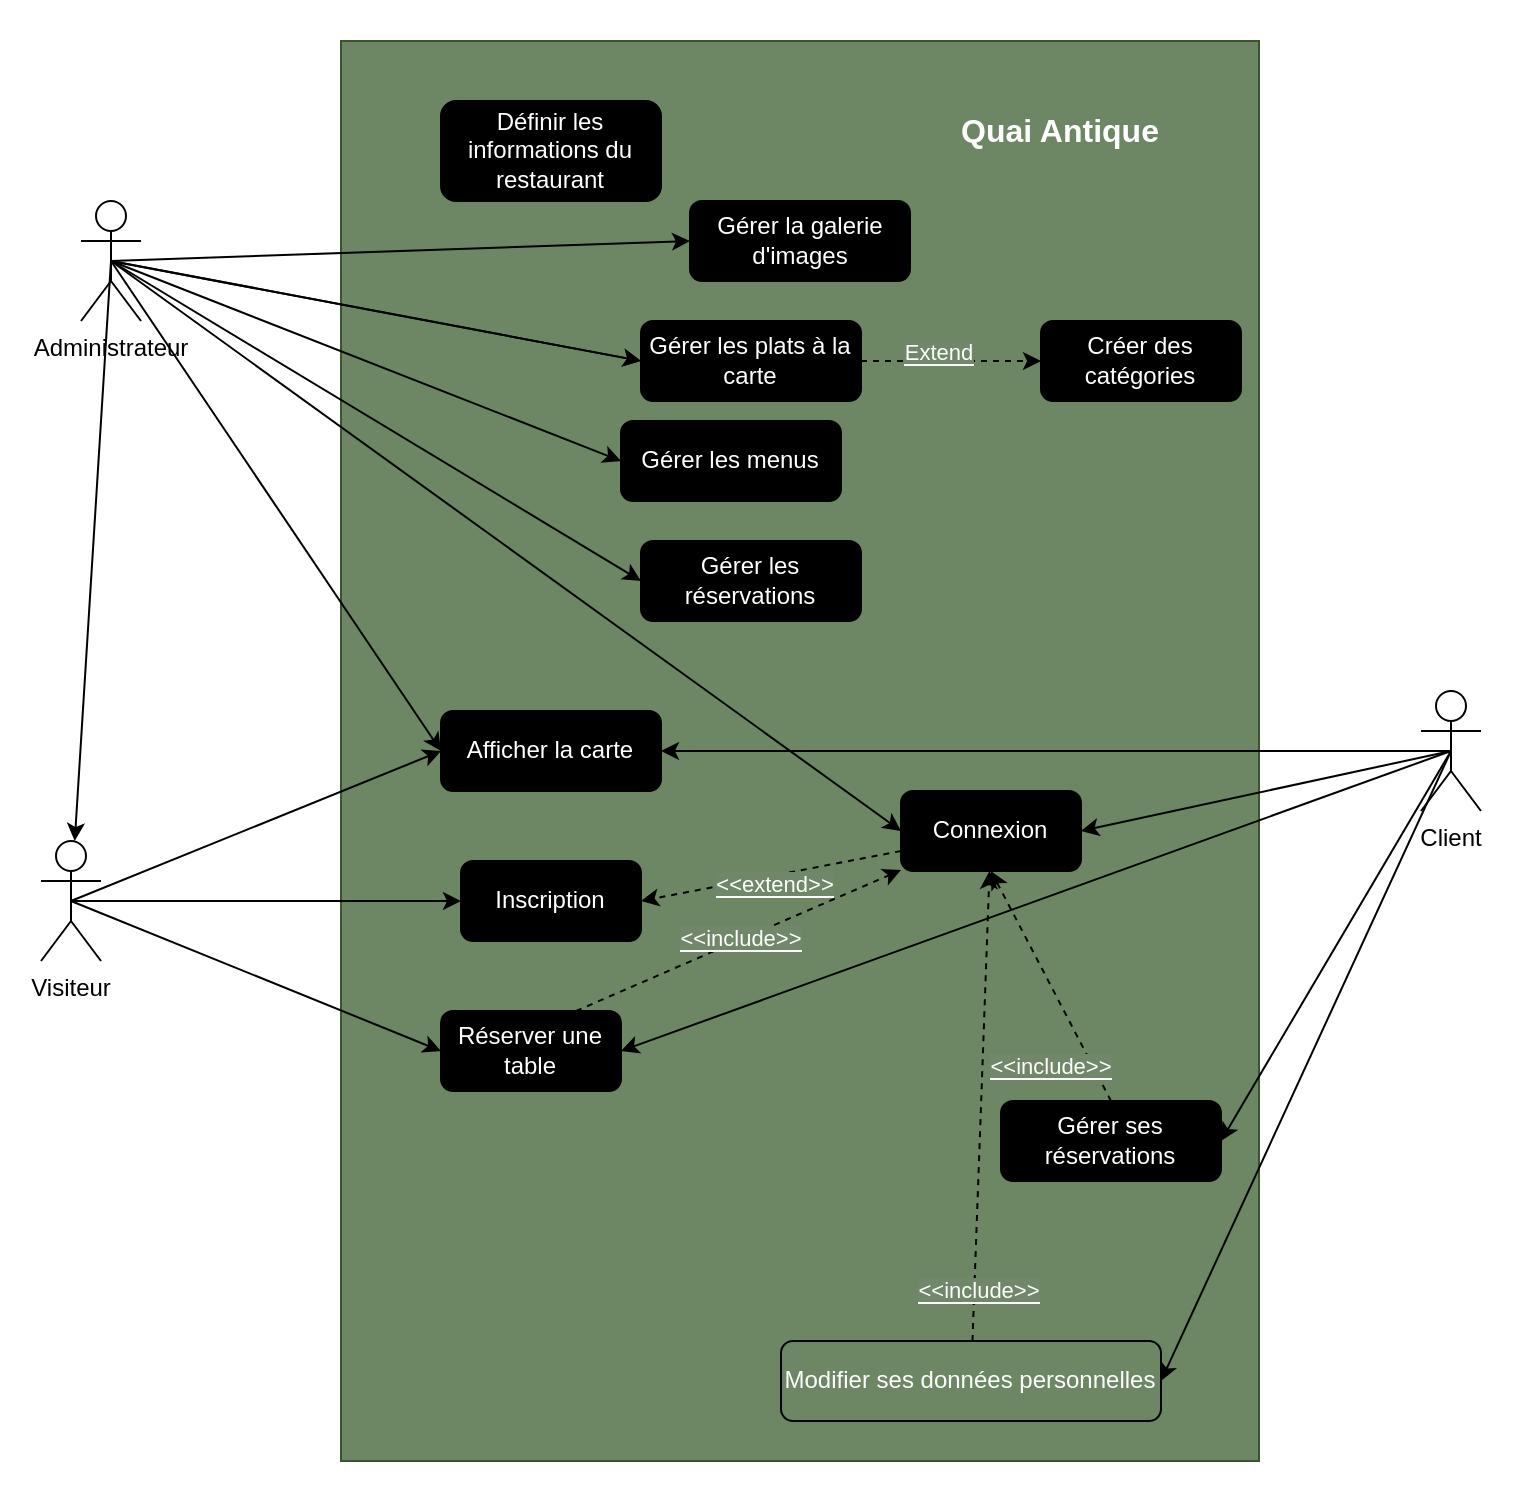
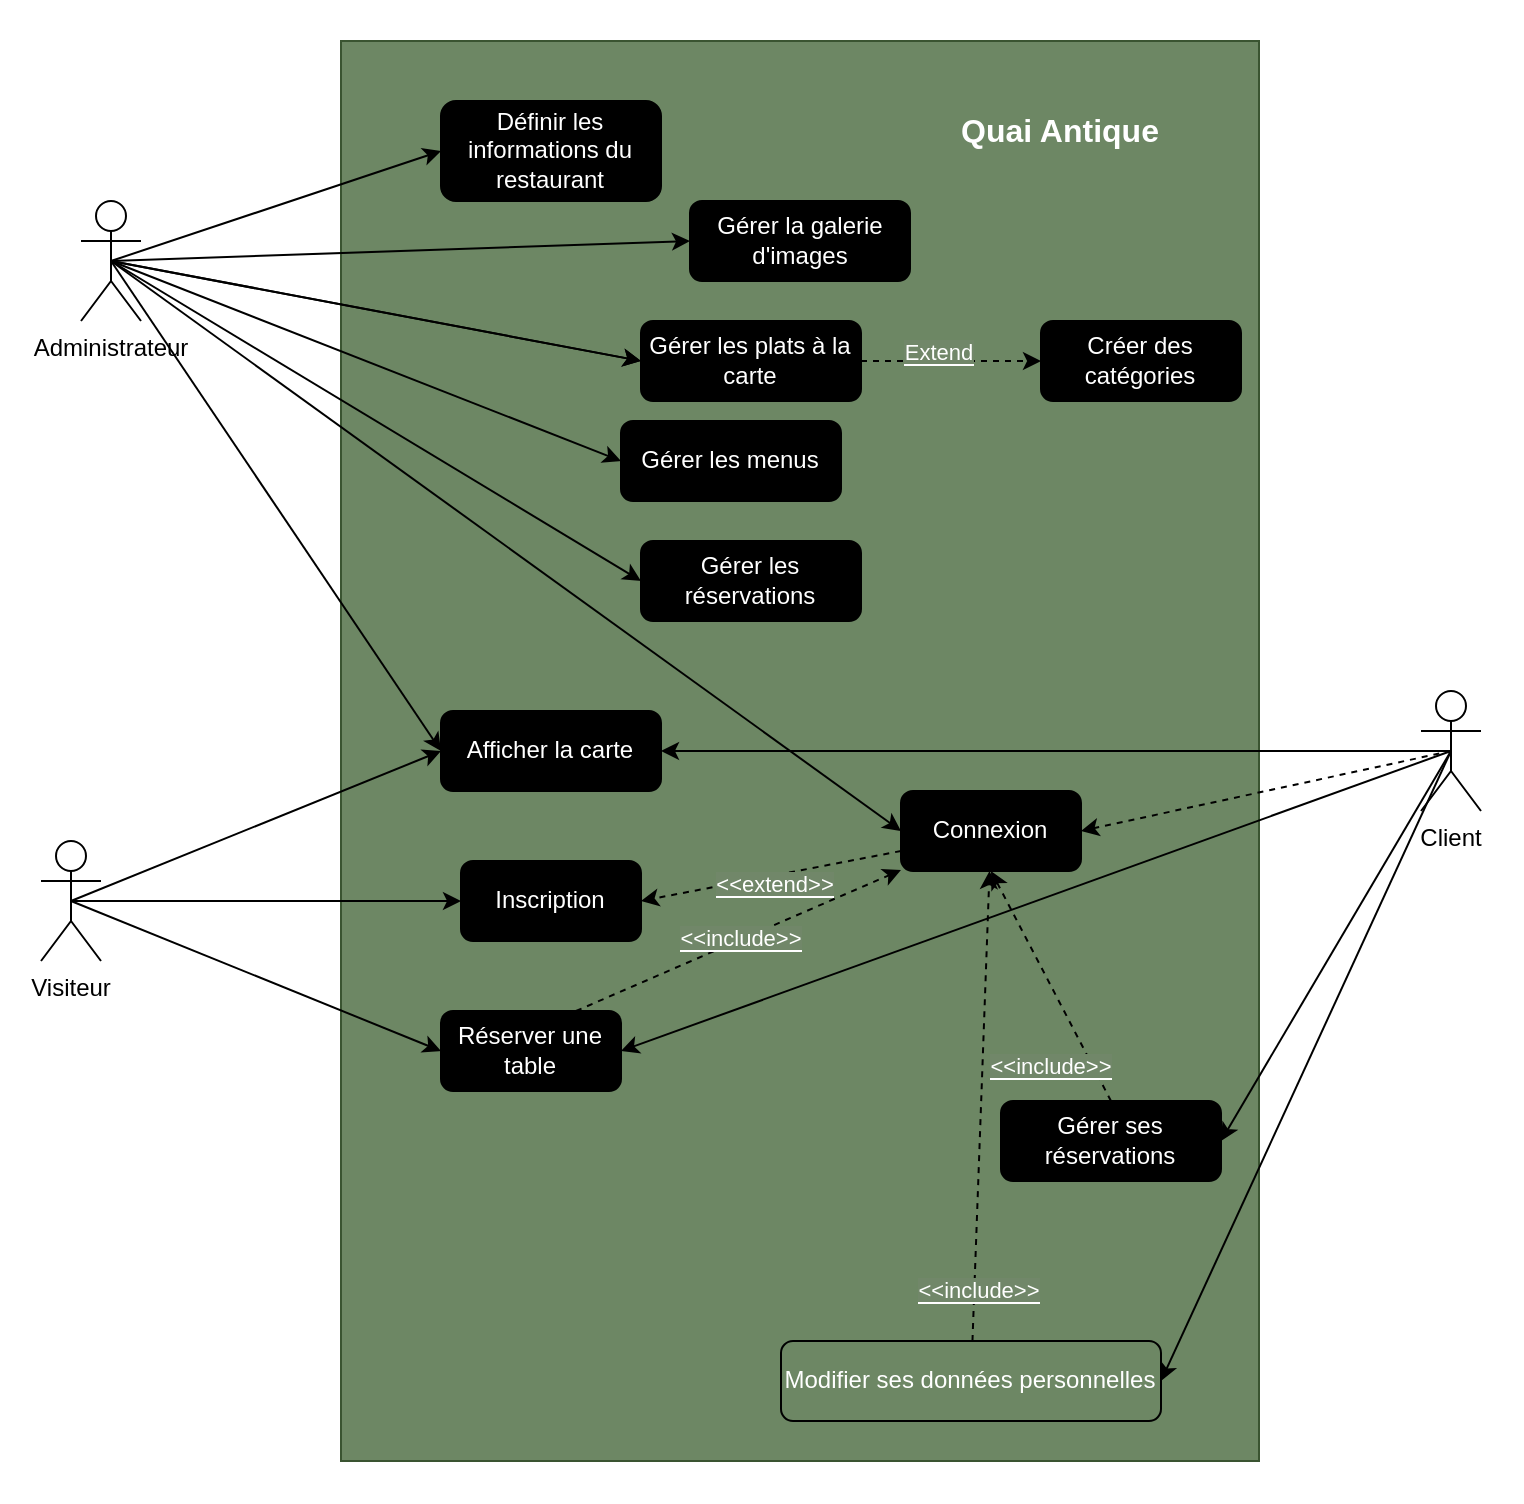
  <mxCell id="0" />
  <mxCell id="1" parent="0" />
  <mxCell id="2" value="" style="group;fillColor=#647687;fontColor=#ffffff;strokeColor=default;" vertex="1" connectable="0" parent="1"><mxGeometry x="170" y="20" width="459" height="710" as="geometry" /></mxCell>
  <mxCell id="3" value="" style="rounded=0;whiteSpace=wrap;html=1;rotation=0;fillColor=#6d8764;fontColor=#ffffff;strokeColor=#3A5431;" vertex="1" parent="2"><mxGeometry width="459" height="710" as="geometry" /></mxCell>
  <mxCell id="4" value="&lt;font color=&quot;#ffffff&quot; style=&quot;font-size: 16px;&quot;&gt;&lt;b&gt;Quai Antique&lt;/b&gt;&lt;/font&gt;" style="text;html=1;align=center;verticalAlign=middle;whiteSpace=wrap;rounded=0;" vertex="1" parent="2"><mxGeometry x="300" y="30" width="120" height="30" as="geometry" /></mxCell>
  <mxCell id="5" style="rounded=0;orthogonalLoop=1;jettySize=auto;html=1;exitX=0;exitY=0.75;exitDx=0;exitDy=0;entryX=1;entryY=0.5;entryDx=0;entryDy=0;dashed=1;" edge="1" parent="2" source="7" target="8"><mxGeometry relative="1" as="geometry" /></mxCell>
  <mxCell id="6" value="&lt;span style=&quot;background-color: rgb(113, 135, 105);&quot;&gt;&lt;font color=&quot;#ffffff&quot;&gt;&amp;lt;&amp;lt;extend&amp;gt;&amp;gt;&lt;/font&gt;&lt;/span&gt;" style="edgeLabel;html=1;align=center;verticalAlign=middle;resizable=0;points=[];" vertex="1" connectable="0" parent="5"><mxGeometry x="-0.023" y="3" relative="1" as="geometry"><mxPoint y="1" as="offset" /></mxGeometry></mxCell>
  <mxCell id="7" value="&lt;font color=&quot;#ffffff&quot;&gt;Connexion&lt;/font&gt;" style="rounded=1;whiteSpace=wrap;html=1;fillColor=#000000;" vertex="1" parent="2"><mxGeometry x="280" y="375" width="90" height="40" as="geometry" /></mxCell>
  <mxCell id="8" value="&lt;font color=&quot;#ffffff&quot;&gt;Inscription&lt;/font&gt;" style="rounded=1;whiteSpace=wrap;html=1;fillColor=#000000;" vertex="1" parent="2"><mxGeometry x="60" y="410" width="90" height="40" as="geometry" /></mxCell>
  <mxCell id="9" style="rounded=0;orthogonalLoop=1;jettySize=auto;html=1;exitX=0.75;exitY=0;exitDx=0;exitDy=0;dashed=1;" edge="1" parent="2" source="11" target="7"><mxGeometry relative="1" as="geometry" /></mxCell>
  <mxCell id="10" value="&lt;span style=&quot;background-color: rgb(113, 135, 105);&quot;&gt;&lt;font color=&quot;#ffffff&quot;&gt;&amp;lt;&amp;lt;include&amp;gt;&amp;gt;&lt;/font&gt;&lt;/span&gt;" style="edgeLabel;html=1;align=center;verticalAlign=middle;resizable=0;points=[];" vertex="1" connectable="0" parent="9"><mxGeometry x="0.014" y="1" relative="1" as="geometry"><mxPoint as="offset" /></mxGeometry></mxCell>
  <mxCell id="11" value="&lt;font color=&quot;#ffffff&quot;&gt;Réserver une table&lt;/font&gt;" style="rounded=1;whiteSpace=wrap;html=1;fillColor=#000000;" vertex="1" parent="2"><mxGeometry x="50" y="485" width="90" height="40" as="geometry" /></mxCell>
  <mxCell id="12" value="&lt;font color=&quot;#ffffff&quot;&gt;Définir les informations du restaurant&lt;/font&gt;" style="rounded=1;whiteSpace=wrap;html=1;fillColor=#000000;" vertex="1" parent="2"><mxGeometry x="50" y="30" width="110" height="50" as="geometry" /></mxCell>
  <mxCell id="13" value="&lt;font color=&quot;#ffffff&quot;&gt;Gérer la galerie d'images&lt;/font&gt;" style="rounded=1;whiteSpace=wrap;html=1;fillColor=#000000;" vertex="1" parent="2"><mxGeometry x="174.5" y="80" width="110" height="40" as="geometry" /></mxCell>
  <mxCell id="14" value="&lt;font color=&quot;#ffffff&quot;&gt;Gérer les menus&lt;/font&gt;" style="rounded=1;whiteSpace=wrap;html=1;fillColor=#000000;" vertex="1" parent="2"><mxGeometry x="140" y="190" width="110" height="40" as="geometry" /></mxCell>
  <mxCell id="15" value="&lt;font color=&quot;#ffffff&quot;&gt;Afficher la carte&lt;/font&gt;" style="rounded=1;whiteSpace=wrap;html=1;fillColor=#000000;" vertex="1" parent="2"><mxGeometry x="50" y="335" width="110" height="40" as="geometry" /></mxCell>
  <mxCell id="16" value="&lt;font color=&quot;#ffffff&quot;&gt;Gérer les réservations&lt;/font&gt;" style="rounded=1;whiteSpace=wrap;html=1;fillColor=#000000;" vertex="1" parent="2"><mxGeometry x="150" y="250" width="110" height="40" as="geometry" /></mxCell>
  <mxCell id="17" style="rounded=0;orthogonalLoop=1;jettySize=auto;html=1;exitX=0.5;exitY=0;exitDx=0;exitDy=0;entryX=0.5;entryY=1;entryDx=0;entryDy=0;dashed=1;" edge="1" parent="2" source="19" target="7"><mxGeometry relative="1" as="geometry" /></mxCell>
  <mxCell id="18" value="&lt;span style=&quot;background-color: rgb(113, 135, 105);&quot;&gt;&lt;font color=&quot;#ffffff&quot;&gt;&amp;lt;&amp;lt;include&amp;gt;&amp;gt;&lt;/font&gt;&lt;/span&gt;" style="edgeLabel;html=1;align=center;verticalAlign=middle;resizable=0;points=[];" vertex="1" connectable="0" parent="17"><mxGeometry x="0.014" y="1" relative="1" as="geometry"><mxPoint x="1" y="41" as="offset" /></mxGeometry></mxCell>
  <mxCell id="19" value="&lt;font color=&quot;#ffffff&quot;&gt;Gérer ses réservations&lt;/font&gt;" style="rounded=1;whiteSpace=wrap;html=1;fillColor=#000000;" vertex="1" parent="2"><mxGeometry x="330" y="530" width="110" height="40" as="geometry" /></mxCell>
  <mxCell id="20" style="rounded=0;orthogonalLoop=1;jettySize=auto;html=1;dashed=1;" edge="1" parent="2" source="22" target="7"><mxGeometry relative="1" as="geometry" /></mxCell>
  <mxCell id="21" value="&lt;font style=&quot;background-color: rgb(113, 135, 105);&quot; color=&quot;#ffffff&quot;&gt;&amp;lt;&amp;lt;include&amp;gt;&amp;gt;&lt;/font&gt;" style="edgeLabel;html=1;align=center;verticalAlign=middle;resizable=0;points=[];" vertex="1" connectable="0" parent="20"><mxGeometry x="-0.778" y="-2" relative="1" as="geometry"><mxPoint as="offset" /></mxGeometry></mxCell>
  <mxCell id="22" value="&lt;font color=&quot;#ffffff&quot;&gt;Modifier ses données personnelles&lt;/font&gt;" style="rounded=1;whiteSpace=wrap;html=1;fillColor=#6d8764;" vertex="1" parent="2"><mxGeometry x="220" y="650" width="190" height="40" as="geometry" /></mxCell>
  <mxCell id="23" style="edgeStyle=orthogonalEdgeStyle;rounded=0;orthogonalLoop=1;jettySize=auto;html=1;exitX=1;exitY=0.5;exitDx=0;exitDy=0;entryX=0;entryY=0.5;entryDx=0;entryDy=0;dashed=1;" edge="1" parent="2" source="25" target="26"><mxGeometry relative="1" as="geometry" /></mxCell>
  <mxCell id="24" value="&lt;span style=&quot;background-color: rgb(113, 135, 105);&quot;&gt;&lt;font color=&quot;#ffffff&quot;&gt;Extend&lt;/font&gt;&lt;/span&gt;" style="edgeLabel;html=1;align=center;verticalAlign=middle;resizable=0;points=[];" vertex="1" connectable="0" parent="23"><mxGeometry x="-0.16" y="5" relative="1" as="geometry"><mxPoint as="offset" /></mxGeometry></mxCell>
  <mxCell id="25" value="&lt;font color=&quot;#ffffff&quot;&gt;Gérer les plats à la carte&lt;/font&gt;" style="rounded=1;whiteSpace=wrap;html=1;fillColor=#000000;" vertex="1" parent="2"><mxGeometry x="150" y="140" width="110" height="40" as="geometry" /></mxCell>
  <mxCell id="26" value="&lt;font color=&quot;#ffffff&quot;&gt;Créer des catégories&lt;/font&gt;" style="rounded=1;whiteSpace=wrap;html=1;fillColor=#000000;" vertex="1" parent="2"><mxGeometry x="350" y="140" width="100" height="40" as="geometry" /></mxCell>
- <mxCell id="27" style="rounded=0;orthogonalLoop=1;jettySize=auto;html=1;exitX=0.5;exitY=0.5;exitDx=0;exitDy=0;exitPerimeter=0;" edge="1" parent="1" source="34" target="44"><mxGeometry relative="1" as="geometry" /></mxCell>
+ <mxCell id="27" style="rounded=0;orthogonalLoop=1;jettySize=auto;html=1;exitX=0.5;exitY=0.5;exitDx=0;exitDy=0;exitPerimeter=0;entryX=0;entryY=0.5;entryDx=0;entryDy=0;" edge="1" parent="1" source="34" target="12"><mxGeometry relative="1" as="geometry" /></mxCell>
  <mxCell id="28" style="rounded=0;orthogonalLoop=1;jettySize=auto;html=1;exitX=0.5;exitY=0.5;exitDx=0;exitDy=0;exitPerimeter=0;entryX=0;entryY=0.5;entryDx=0;entryDy=0;" edge="1" parent="1" source="34" target="13"><mxGeometry relative="1" as="geometry" /></mxCell>
  <mxCell id="29" style="rounded=0;orthogonalLoop=1;jettySize=auto;html=1;exitX=0.5;exitY=0.5;exitDx=0;exitDy=0;exitPerimeter=0;entryX=0;entryY=0.5;entryDx=0;entryDy=0;" edge="1" parent="1" source="34" target="25"><mxGeometry relative="1" as="geometry" /></mxCell>
  <mxCell id="30" style="rounded=0;orthogonalLoop=1;jettySize=auto;html=1;exitX=0.5;exitY=0.5;exitDx=0;exitDy=0;exitPerimeter=0;entryX=0;entryY=0.5;entryDx=0;entryDy=0;" edge="1" parent="1" source="34" target="14"><mxGeometry relative="1" as="geometry" /></mxCell>
  <mxCell id="31" style="rounded=0;orthogonalLoop=1;jettySize=auto;html=1;exitX=0.5;exitY=0.5;exitDx=0;exitDy=0;exitPerimeter=0;entryX=0;entryY=0.5;entryDx=0;entryDy=0;" edge="1" parent="1" source="34" target="16"><mxGeometry relative="1" as="geometry" /></mxCell>
  <mxCell id="32" style="rounded=0;orthogonalLoop=1;jettySize=auto;html=1;exitX=0.5;exitY=0.5;exitDx=0;exitDy=0;exitPerimeter=0;entryX=0;entryY=0.5;entryDx=0;entryDy=0;" edge="1" parent="1" source="34" target="7"><mxGeometry relative="1" as="geometry" /></mxCell>
  <mxCell id="33" style="rounded=0;orthogonalLoop=1;jettySize=auto;html=1;exitX=0.5;exitY=0.5;exitDx=0;exitDy=0;exitPerimeter=0;entryX=0;entryY=0.5;entryDx=0;entryDy=0;" edge="1" parent="1" source="34" target="15"><mxGeometry relative="1" as="geometry" /></mxCell>
  <mxCell id="34" value="Administrateur" style="shape=umlActor;verticalLabelPosition=bottom;verticalAlign=top;html=1;outlineConnect=0;" vertex="1" parent="1"><mxGeometry x="40" y="100" width="30" height="60" as="geometry" /></mxCell>
- <mxCell id="35" style="rounded=0;orthogonalLoop=1;jettySize=auto;html=1;exitX=0.5;exitY=0.5;exitDx=0;exitDy=0;exitPerimeter=0;entryX=1;entryY=0.5;entryDx=0;entryDy=0;" edge="1" parent="1" source="40" target="7"><mxGeometry relative="1" as="geometry" /></mxCell>
+ <mxCell id="35" style="rounded=0;orthogonalLoop=1;jettySize=auto;html=1;exitX=0.5;exitY=0.5;exitDx=0;exitDy=0;exitPerimeter=0;entryX=1;entryY=0.5;entryDx=0;entryDy=0;dashed=1;" edge="1" parent="1" source="40" target="7"><mxGeometry relative="1" as="geometry" /></mxCell>
  <mxCell id="36" style="rounded=0;orthogonalLoop=1;jettySize=auto;html=1;exitX=0.5;exitY=0.5;exitDx=0;exitDy=0;exitPerimeter=0;entryX=1;entryY=0.5;entryDx=0;entryDy=0;" edge="1" parent="1" source="40" target="15"><mxGeometry relative="1" as="geometry" /></mxCell>
  <mxCell id="37" style="rounded=0;orthogonalLoop=1;jettySize=auto;html=1;exitX=0.5;exitY=0.5;exitDx=0;exitDy=0;exitPerimeter=0;entryX=1;entryY=0.5;entryDx=0;entryDy=0;" edge="1" parent="1" source="40" target="11"><mxGeometry relative="1" as="geometry" /></mxCell>
  <mxCell id="38" style="rounded=0;orthogonalLoop=1;jettySize=auto;html=1;exitX=0.5;exitY=0.5;exitDx=0;exitDy=0;exitPerimeter=0;entryX=1;entryY=0.5;entryDx=0;entryDy=0;" edge="1" parent="1" source="40" target="19"><mxGeometry relative="1" as="geometry" /></mxCell>
  <mxCell id="39" style="rounded=0;orthogonalLoop=1;jettySize=auto;html=1;exitX=0.5;exitY=0.5;exitDx=0;exitDy=0;exitPerimeter=0;entryX=1;entryY=0.5;entryDx=0;entryDy=0;" edge="1" parent="1" source="40" target="22"><mxGeometry relative="1" as="geometry" /></mxCell>
  <mxCell id="40" value="Client" style="shape=umlActor;verticalLabelPosition=bottom;verticalAlign=top;html=1;outlineConnect=0;" vertex="1" parent="1"><mxGeometry x="710" y="345" width="30" height="60" as="geometry" /></mxCell>
  <mxCell id="41" style="rounded=0;orthogonalLoop=1;jettySize=auto;html=1;exitX=0.5;exitY=0.5;exitDx=0;exitDy=0;exitPerimeter=0;entryX=0;entryY=0.5;entryDx=0;entryDy=0;" edge="1" parent="1" source="44" target="8"><mxGeometry relative="1" as="geometry" /></mxCell>
  <mxCell id="42" style="rounded=0;orthogonalLoop=1;jettySize=auto;html=1;exitX=0.5;exitY=0.5;exitDx=0;exitDy=0;exitPerimeter=0;entryX=0;entryY=0.5;entryDx=0;entryDy=0;" edge="1" parent="1" source="44" target="15"><mxGeometry relative="1" as="geometry" /></mxCell>
  <mxCell id="43" style="rounded=0;orthogonalLoop=1;jettySize=auto;html=1;exitX=0.5;exitY=0.5;exitDx=0;exitDy=0;exitPerimeter=0;entryX=0;entryY=0.5;entryDx=0;entryDy=0;" edge="1" parent="1" source="44" target="11"><mxGeometry relative="1" as="geometry" /></mxCell>
  <mxCell id="44" value="Visiteur" style="shape=umlActor;verticalLabelPosition=bottom;verticalAlign=top;html=1;outlineConnect=0;" vertex="1" parent="1"><mxGeometry x="20" y="420" width="30" height="60" as="geometry" /></mxCell>
  <mxCell id="45" value="" style="rounded=0;orthogonalLoop=1;jettySize=auto;html=1;exitX=0.5;exitY=0.5;exitDx=0;exitDy=0;exitPerimeter=0;entryX=0;entryY=0.5;entryDx=0;entryDy=0;" edge="1" parent="1" source="34" target="25"><mxGeometry relative="1" as="geometry"><mxPoint x="55" y="130" as="sourcePoint" /><mxPoint x="420" y="560" as="targetPoint" /></mxGeometry></mxCell>
